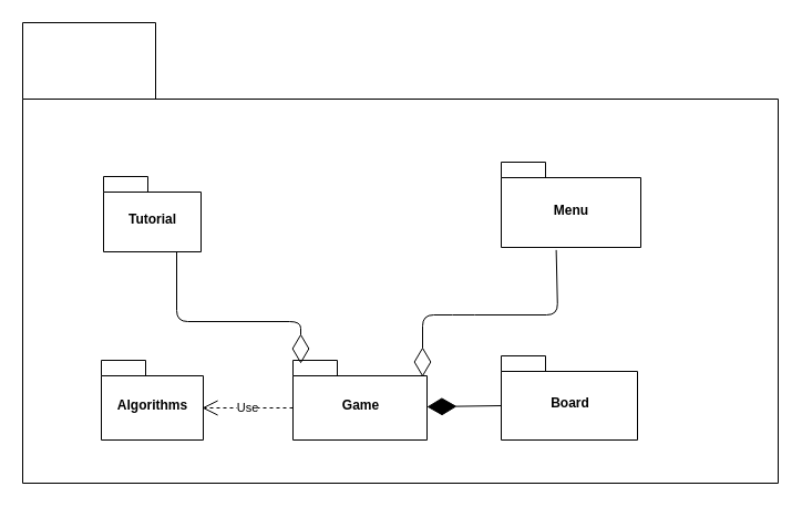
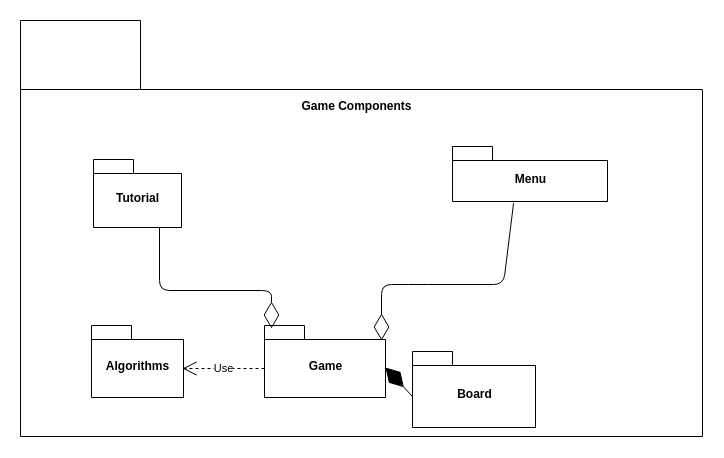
  <mxCell id="0" />
  <mxCell id="1" parent="0" />
  <mxCell id="2" value="" style="shape=folder;fontStyle=1;spacingTop=10;tabWidth=120;tabHeight=69;tabPosition=left;html=1;" parent="1" vertex="1"><mxGeometry x="20" y="20" width="682" height="416" as="geometry" /></mxCell>
  <mxCell id="3" value="Tutorial" style="shape=folder;fontStyle=1;spacingTop=10;tabWidth=40;tabHeight=14;tabPosition=left;html=1;" parent="1" vertex="1"><mxGeometry x="93" y="159" width="88" height="68" as="geometry" /></mxCell>
- <mxCell id="4" value="Menu" style="shape=folder;fontStyle=1;spacingTop=10;tabWidth=40;tabHeight=14;tabPosition=left;html=1;" parent="1" vertex="1"><mxGeometry x="452" y="146" width="126" height="77" as="geometry" /></mxCell>
+ <mxCell id="4" value="Menu" style="shape=folder;fontStyle=1;spacingTop=10;tabWidth=40;tabHeight=14;tabPosition=left;html=1;" parent="1" vertex="1"><mxGeometry x="452" y="146" width="155" height="55" as="geometry" /></mxCell>
  <mxCell id="5" value="Game" style="shape=folder;fontStyle=1;spacingTop=10;tabWidth=40;tabHeight=14;tabPosition=left;html=1;" parent="1" vertex="1"><mxGeometry x="264" y="325" width="121" height="72" as="geometry" /></mxCell>
  <mxCell id="6" value="Algorithms" style="shape=folder;fontStyle=1;spacingTop=10;tabWidth=40;tabHeight=14;tabPosition=left;html=1;" parent="1" vertex="1"><mxGeometry x="91" y="325" width="92" height="72" as="geometry" /></mxCell>
- <mxCell id="7" value="Board" style="shape=folder;fontStyle=1;spacingTop=10;tabWidth=40;tabHeight=14;tabPosition=left;html=1;" parent="1" vertex="1"><mxGeometry x="452" y="321" width="123" height="76" as="geometry" /></mxCell>
+ <mxCell id="7" value="Board" style="shape=folder;fontStyle=1;spacingTop=10;tabWidth=40;tabHeight=14;tabPosition=left;html=1;" parent="1" vertex="1"><mxGeometry x="412" y="351" width="123" height="76" as="geometry" /></mxCell>
  <mxCell id="8" value="" style="endArrow=diamondThin;endFill=0;endSize=24;html=1;exitX=0.75;exitY=1;exitDx=0;exitDy=0;exitPerimeter=0;" parent="1" source="3" edge="1"><mxGeometry width="160" relative="1" as="geometry"><mxPoint x="105" y="241" as="sourcePoint" /><mxPoint x="271" y="328" as="targetPoint" /><Array as="points"><mxPoint x="159" y="290" /><mxPoint x="271" y="290" /></Array></mxGeometry></mxCell>
  <mxCell id="9" value="Use" style="endArrow=open;endSize=12;dashed=1;html=1;exitX=0;exitY=0;exitDx=0;exitDy=43;exitPerimeter=0;" parent="1" source="5" edge="1"><mxGeometry width="160" relative="1" as="geometry"><mxPoint x="253" y="366" as="sourcePoint" /><mxPoint x="182" y="368" as="targetPoint" /></mxGeometry></mxCell>
  <mxCell id="10" value="" style="endArrow=diamondThin;endFill=0;endSize=24;html=1;exitX=0.394;exitY=1.031;exitDx=0;exitDy=0;exitPerimeter=0;" parent="1" source="4" edge="1"><mxGeometry width="160" relative="1" as="geometry"><mxPoint x="487" y="235" as="sourcePoint" /><mxPoint x="381" y="340" as="targetPoint" /><Array as="points"><mxPoint x="503" y="284" /><mxPoint x="418" y="284" /><mxPoint x="381" y="284" /></Array></mxGeometry></mxCell>
  <mxCell id="11" value="" style="endArrow=diamondThin;endFill=1;endSize=24;html=1;exitX=0;exitY=0;exitDx=0;exitDy=45;exitPerimeter=0;" parent="1" source="7" edge="1"><mxGeometry width="160" relative="1" as="geometry"><mxPoint x="449" y="367" as="sourcePoint" /><mxPoint x="385" y="367" as="targetPoint" /></mxGeometry></mxCell>
+ <mxCell id="12" value="&lt;b&gt;Game Components&lt;/b&gt;" style="text;html=1;align=center;verticalAlign=middle;resizable=0;points=[];autosize=1;strokeColor=none;" parent="1" vertex="1"><mxGeometry x="296" y="97" width="120" height="18" as="geometry" /></mxCell>
